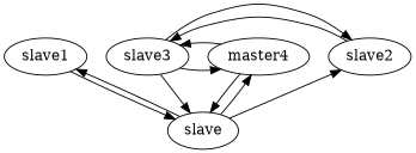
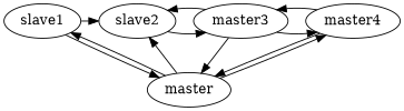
  digraph {
    slave1
    slave2
-   slave3
+   slave3 [label=master3]
    n4 [label=master4]
-   master [label=slave]
+   master
    subgraph sub_1 {
      rank=min
      slave1
      slave2
      slave3
      n4
    }
+   slave1 -> slave2
    slave1 -> master
    slave2 -> slave3
    slave3 -> slave2
    slave3 -> n4
    slave3 -> master
    n4 -> slave3
    n4 -> master
    master -> slave1
    master -> slave2
    master -> n4
  }
